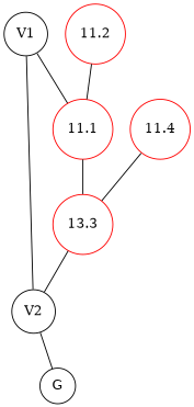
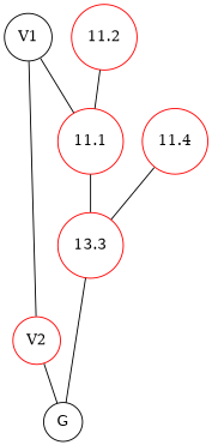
  graph {
    node [shape=circle color=red]
-   V2 [color=""]
+   V2
    G [color=""]
    V1 [color=""]
    n4 [label=11.1]
    n5 [label=13.3]
    n6 [label=11.2]
    n7 [label=11.4]
    V2 -- G
    V1 -- V2
    V1 -- n4
    n4 -- n5
-   n5 -- V2
+   n5 -- G
    n6 -- n4
    n7 -- n5
  }
